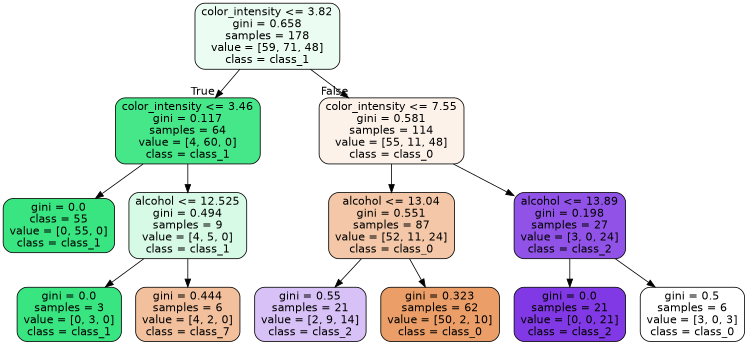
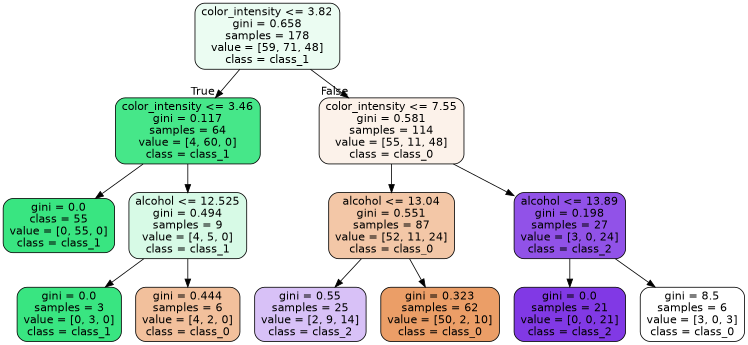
  digraph {
    node [color=black fillcolor="#39e581" fontname=helvetica shape=box style="filled, rounded"]
    edge [fontname=helvetica]
    n1 [fillcolor="#ebfcf2" label="color_intensity <= 3.82\ngini = 0.658\nsamples = 178\nvalue = [59, 71, 48]\nclass = class_1"]
    n2 [fillcolor="#46e789" label="color_intensity <= 3.46\ngini = 0.117\nsamples = 64\nvalue = [4, 60, 0]\nclass = class_1"]
    n3 [fillcolor="#fcf2ea" label="color_intensity <= 7.55\ngini = 0.581\nsamples = 114\nvalue = [55, 11, 48]\nclass = class_0"]
    n4 [label="gini = 0.0\nclass = 55\nvalue = [0, 55, 0]\nclass = class_1"]
    n5 [fillcolor="#d7fae6" label="alcohol <= 12.525\ngini = 0.494\nsamples = 9\nvalue = [4, 5, 0]\nclass = class_1"]
    n6 [fillcolor="#f3c7a7" label="alcohol <= 13.04\ngini = 0.551\nsamples = 87\nvalue = [52, 11, 24]\nclass = class_0"]
    n7 [fillcolor="#9152e8" label="alcohol <= 13.89\ngini = 0.198\nsamples = 27\nvalue = [3, 0, 24]\nclass = class_2"]
    n8 [label="gini = 0.0\nsamples = 3\nvalue = [0, 3, 0]\nclass = class_1"]
-   n9 [fillcolor="#f2c09c" label="gini = 0.444\nsamples = 6\nvalue = [4, 2, 0]\nclass = class_7"]
-   n10 [fillcolor="#d8c1f7" label="gini = 0.55\nsamples = 21\nvalue = [2, 9, 14]\nclass = class_2"]
+   n9 [fillcolor="#f2c09c" label="gini = 0.444\nsamples = 6\nvalue = [4, 2, 0]\nclass = class_0"]
+   n10 [fillcolor="#d8c1f7" label="gini = 0.55\nsamples = 25\nvalue = [2, 9, 14]\nclass = class_2"]
    n11 [fillcolor="#eb9e67" label="gini = 0.323\nsamples = 62\nvalue = [50, 2, 10]\nclass = class_0"]
    n12 [fillcolor="#8139e5" label="gini = 0.0\nsamples = 21\nvalue = [0, 0, 21]\nclass = class_2"]
-   n13 [fillcolor="#ffffff" label="gini = 0.5\nsamples = 6\nvalue = [3, 0, 3]\nclass = class_0"]
+   n13 [fillcolor="#ffffff" label="gini = 8.5\nsamples = 6\nvalue = [3, 0, 3]\nclass = class_0"]
    n1 -> n2 [headlabel=True labelangle=45 labeldistance=2.5]
    n1 -> n3 [headlabel=False labelangle=-45 labeldistance=2.5]
    n2 -> n4
    n2 -> n5
    n3 -> n6
    n3 -> n7
    n5 -> n8
    n5 -> n9
    n6 -> n10
    n6 -> n11
    n7 -> n12
    n7 -> n13
  }
